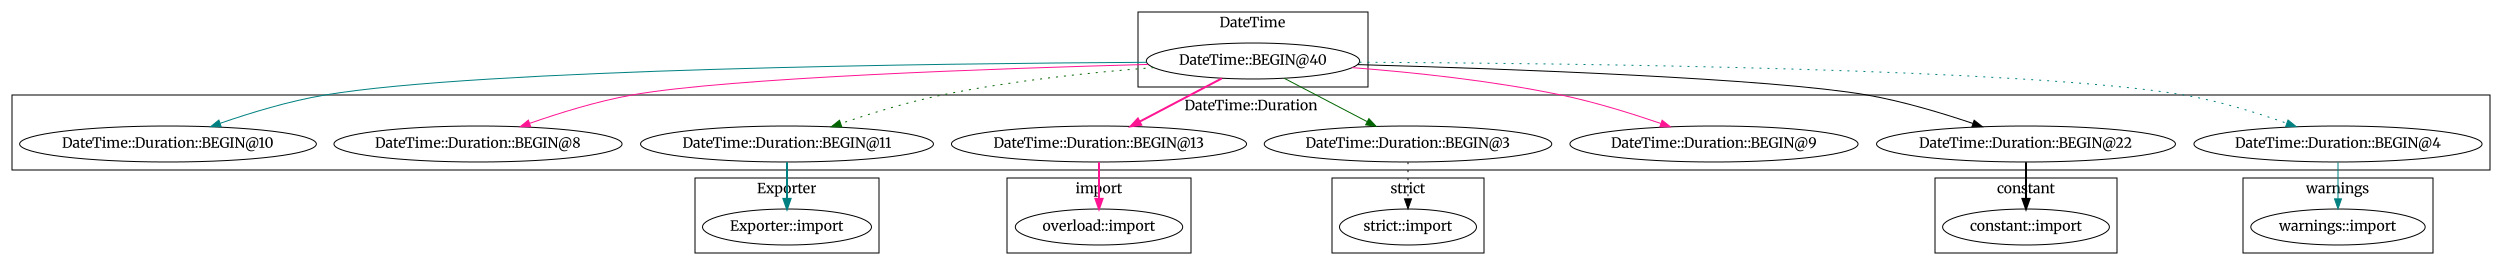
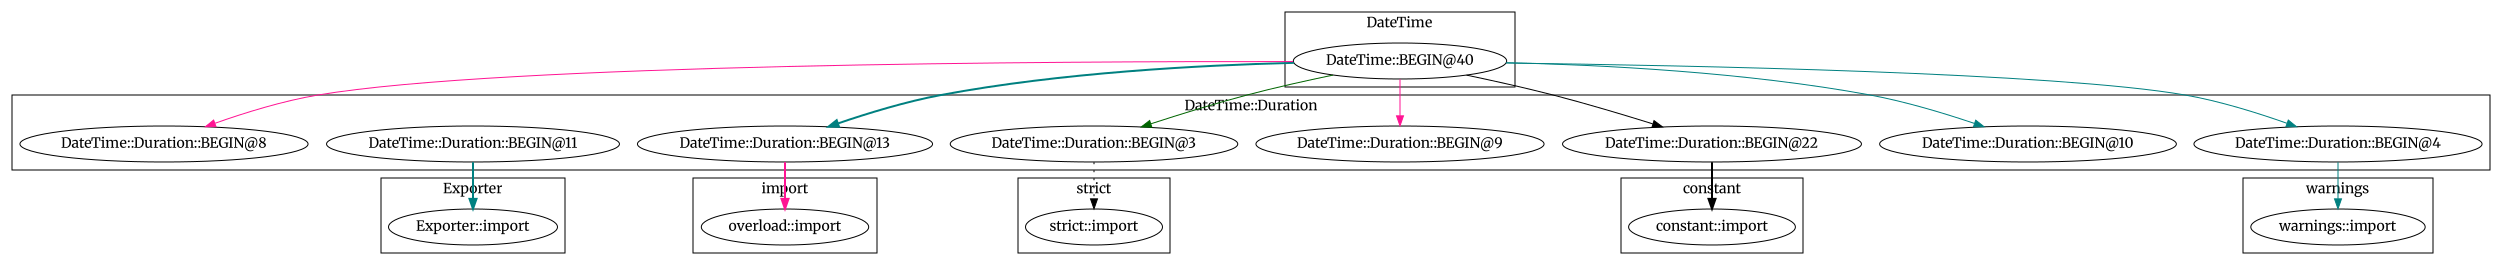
  digraph {
    fontname=Merriweather
    node [fontname=Merriweather]
    edge [color=deeppink fontname=Merriweather style=solid]
    "strict::import"
    "warnings::import"
    "constant::import"
    "Exporter::import"
    "DateTime::BEGIN@40"
    "overload::import"
    "DateTime::Duration::BEGIN@11"
    "DateTime::Duration::BEGIN@13"
    "DateTime::Duration::BEGIN@9"
    "DateTime::Duration::BEGIN@3"
    "DateTime::Duration::BEGIN@22"
    "DateTime::Duration::BEGIN@4"
    "DateTime::Duration::BEGIN@8"
    "DateTime::Duration::BEGIN@10"
    subgraph cluster_1 {
      label="strict"
      "strict::import"
    }
    subgraph cluster_2 {
      label=warnings
      "warnings::import"
    }
    subgraph cluster_3 {
      label=constant
      "constant::import"
    }
    subgraph cluster_4 {
      label=Exporter
      "Exporter::import"
    }
    subgraph cluster_5 {
      label=DateTime
      "DateTime::BEGIN@40"
    }
    subgraph cluster_6 {
      label=import
      "overload::import"
    }
    subgraph cluster_7 {
      label="DateTime::Duration"
      "DateTime::Duration::BEGIN@11"
      "DateTime::Duration::BEGIN@13"
      "DateTime::Duration::BEGIN@9"
      "DateTime::Duration::BEGIN@3"
      "DateTime::Duration::BEGIN@22"
      "DateTime::Duration::BEGIN@4"
      "DateTime::Duration::BEGIN@8"
      "DateTime::Duration::BEGIN@10"
    }
-   "DateTime::BEGIN@40" -> "DateTime::Duration::BEGIN@11" [color=darkgreen style=dotted]
-   "DateTime::BEGIN@40" -> "DateTime::Duration::BEGIN@13" [style=bold]
+   "DateTime::BEGIN@40" -> "DateTime::Duration::BEGIN@13" [color=teal style=bold]
    "DateTime::BEGIN@40" -> "DateTime::Duration::BEGIN@9"
    "DateTime::BEGIN@40" -> "DateTime::Duration::BEGIN@3" [color=darkgreen]
    "DateTime::BEGIN@40" -> "DateTime::Duration::BEGIN@22" [color=black]
-   "DateTime::BEGIN@40" -> "DateTime::Duration::BEGIN@4" [color=teal style=dotted]
+   "DateTime::BEGIN@40" -> "DateTime::Duration::BEGIN@4" [color=teal]
    "DateTime::BEGIN@40" -> "DateTime::Duration::BEGIN@8"
    "DateTime::BEGIN@40" -> "DateTime::Duration::BEGIN@10" [color=teal]
    "DateTime::Duration::BEGIN@11" -> "Exporter::import" [color=teal style=bold]
    "DateTime::Duration::BEGIN@13" -> "overload::import" [style=bold]
    "DateTime::Duration::BEGIN@3" -> "strict::import" [color=black style=dotted]
    "DateTime::Duration::BEGIN@22" -> "constant::import" [color=black style=bold]
    "DateTime::Duration::BEGIN@4" -> "warnings::import" [color=teal]
  }
